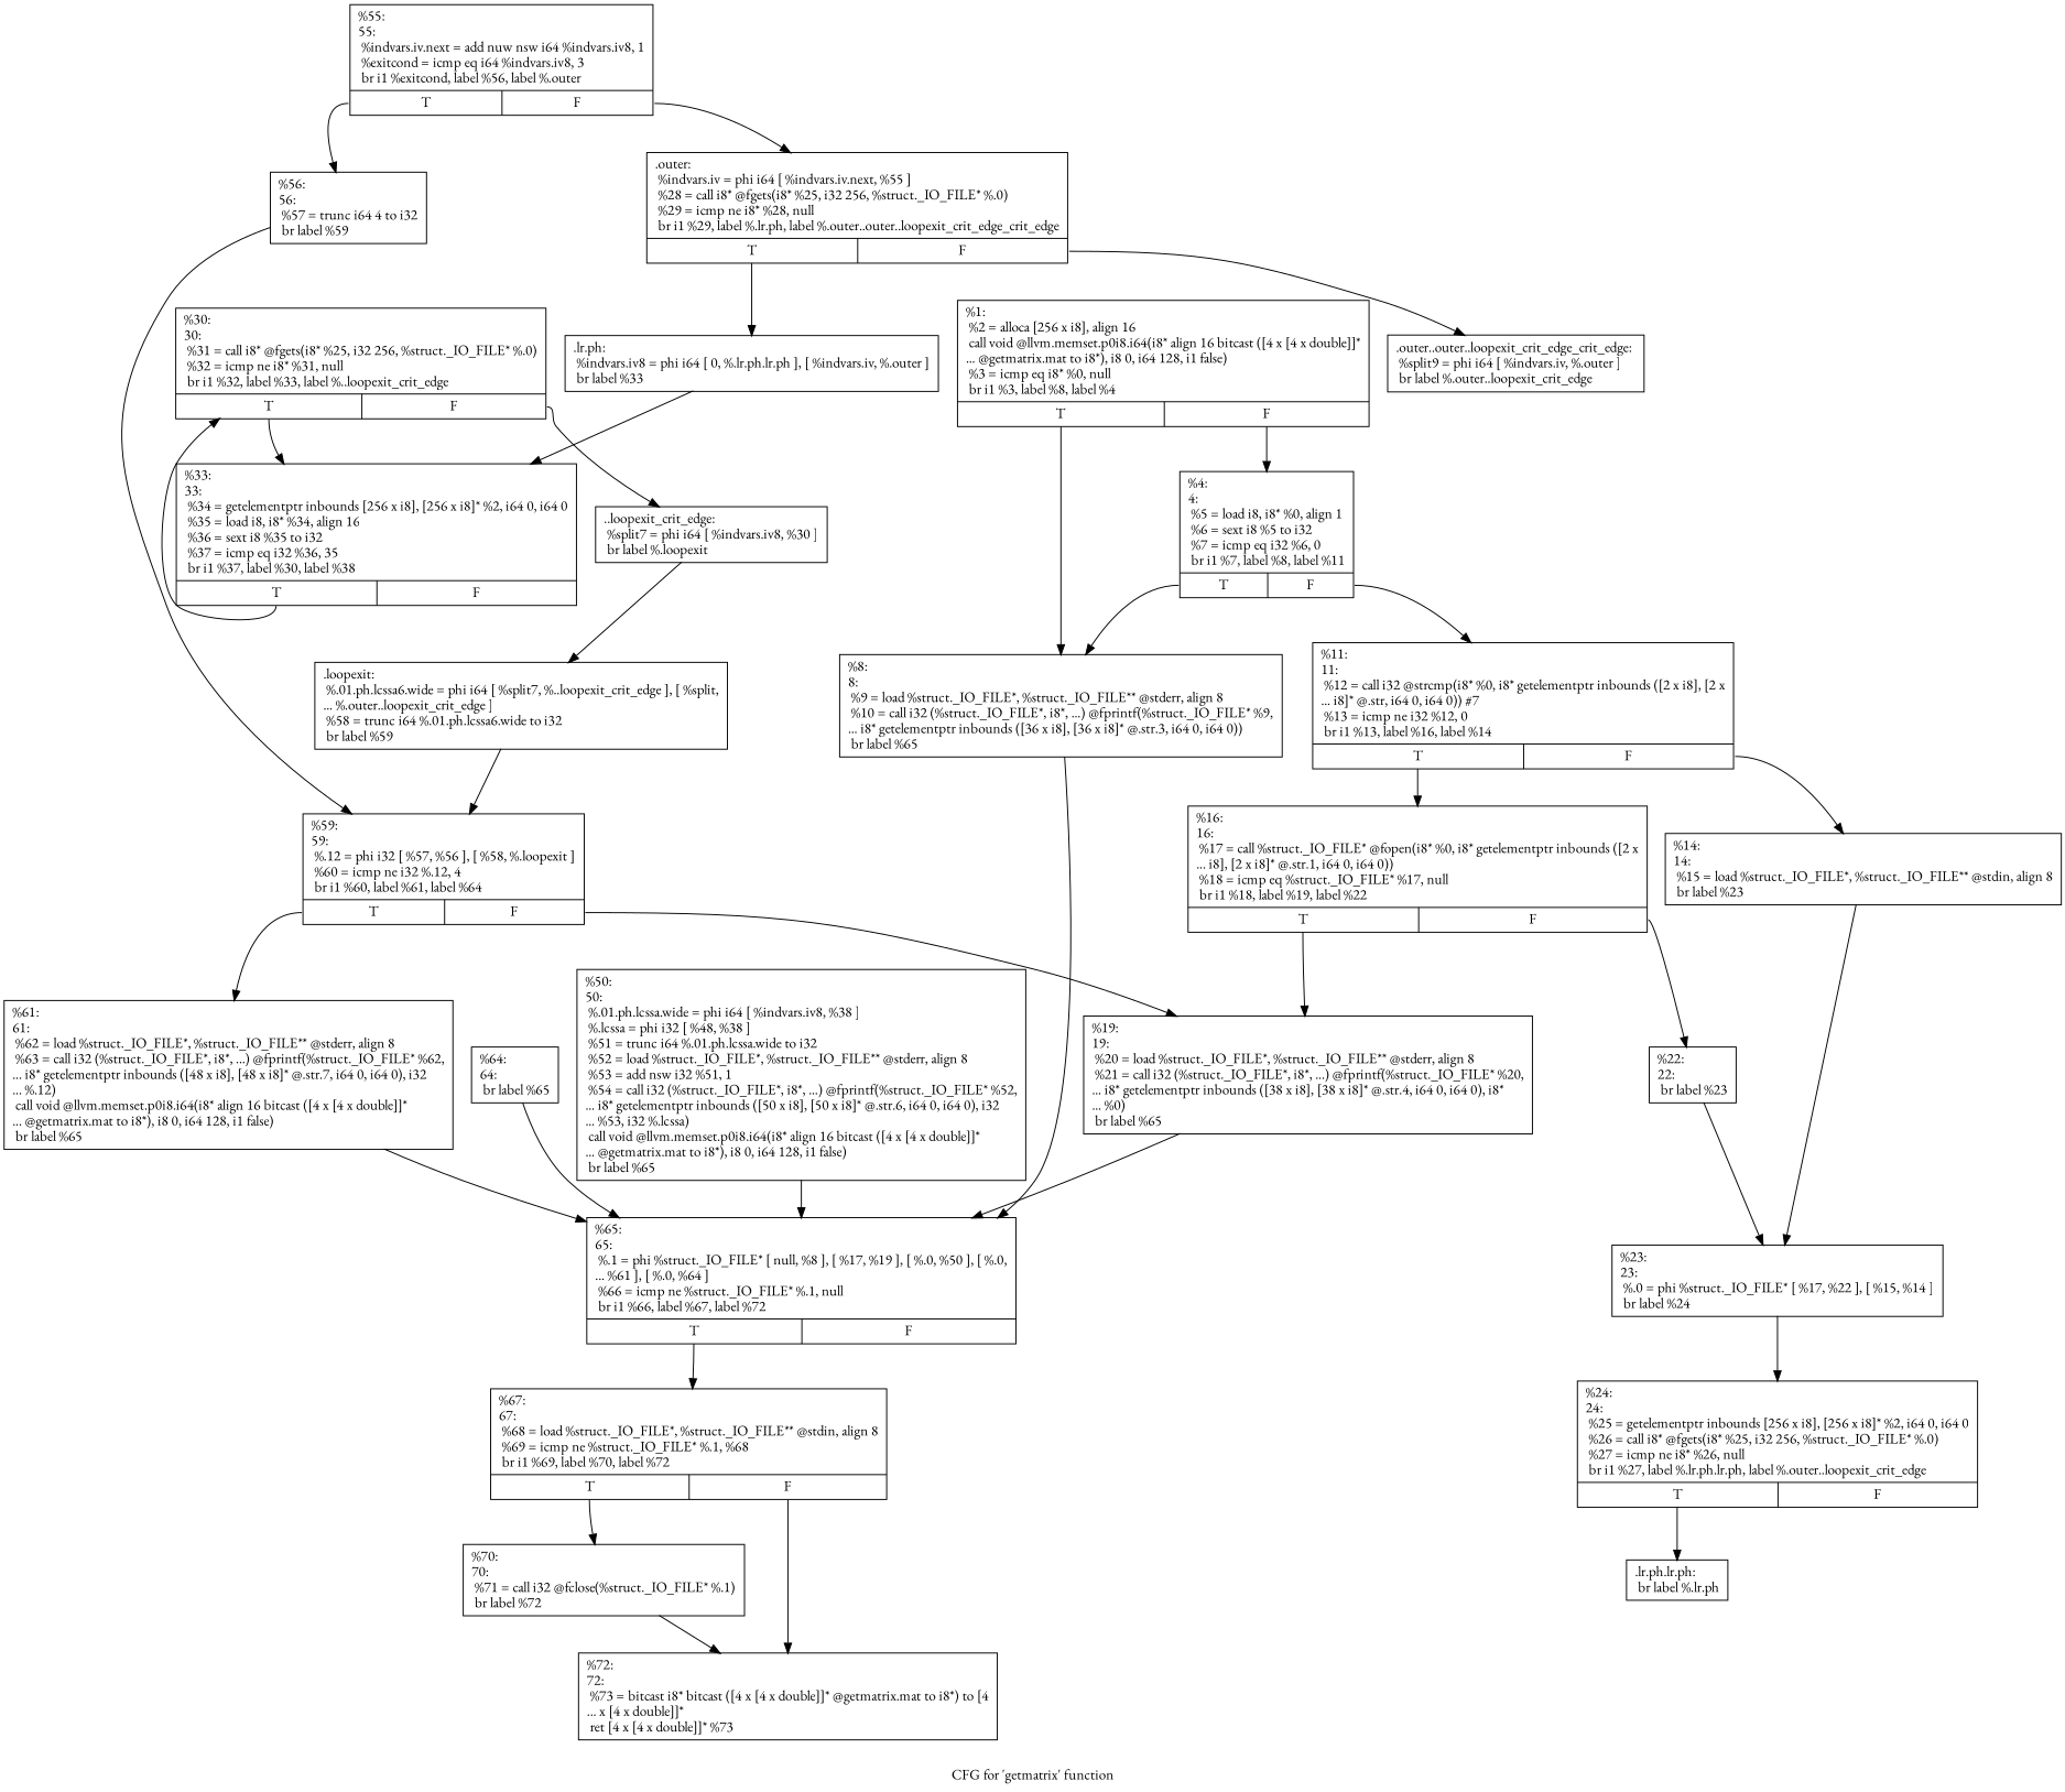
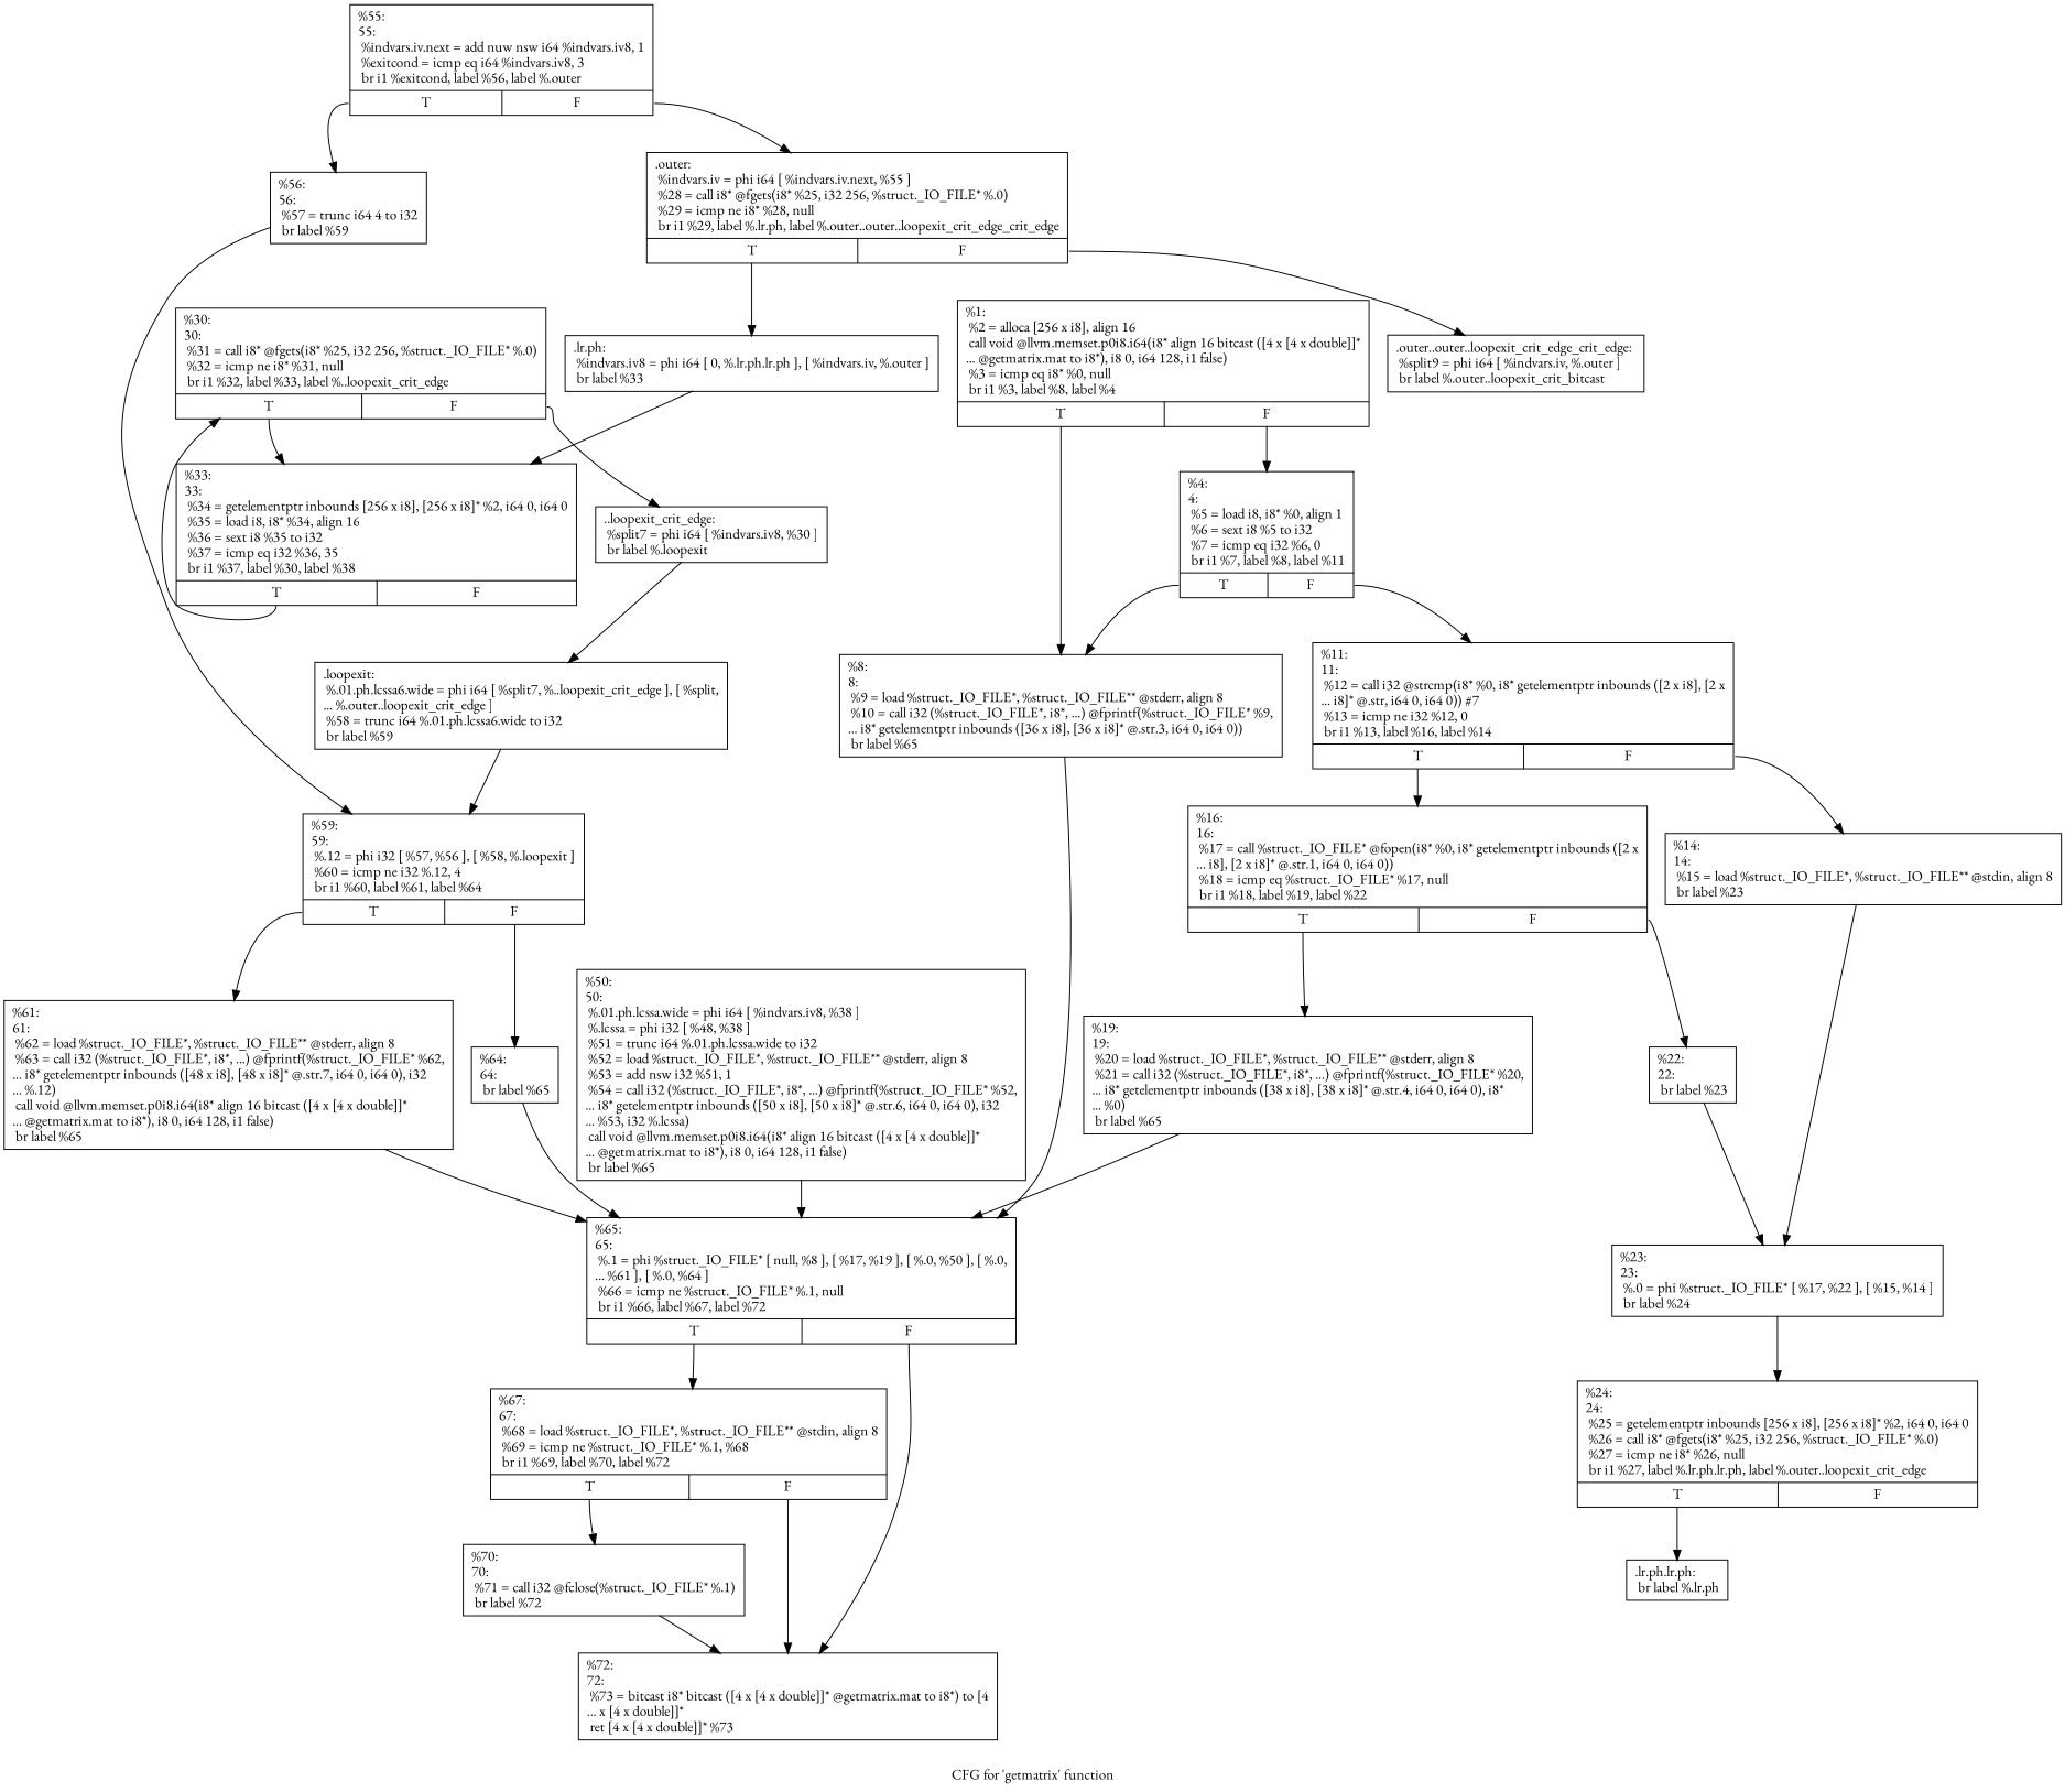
  digraph {
    fontname="EB Garamond"
    label="CFG for 'getmatrix' function"
    node [fontname="EB Garamond" shape=record]
    edge [fontname="EB Garamond"]
    n1 [label="{%1:\l  %2 = alloca [256 x i8], align 16\l  call void @llvm.memset.p0i8.i64(i8* align 16 bitcast ([4 x [4 x double]]*\l... @getmatrix.mat to i8*), i8 0, i64 128, i1 false)\l  %3 = icmp eq i8* %0, null\l  br i1 %3, label %8, label %4\l|{<s0>T|<s1>F}}"]
    n2 [label="{%8:\l8:                                                \l  %9 = load %struct._IO_FILE*, %struct._IO_FILE** @stderr, align 8\l  %10 = call i32 (%struct._IO_FILE*, i8*, ...) @fprintf(%struct._IO_FILE* %9,\l... i8* getelementptr inbounds ([36 x i8], [36 x i8]* @.str.3, i64 0, i64 0))\l  br label %65\l}"]
    n3 [label="{%4:\l4:                                                \l  %5 = load i8, i8* %0, align 1\l  %6 = sext i8 %5 to i32\l  %7 = icmp eq i32 %6, 0\l  br i1 %7, label %8, label %11\l|{<s0>T|<s1>F}}"]
    n4 [label="{%65:\l65:                                               \l  %.1 = phi %struct._IO_FILE* [ null, %8 ], [ %17, %19 ], [ %.0, %50 ], [ %.0,\l... %61 ], [ %.0, %64 ]\l  %66 = icmp ne %struct._IO_FILE* %.1, null\l  br i1 %66, label %67, label %72\l|{<s0>T|<s1>F}}"]
    n5 [label="{%11:\l11:                                               \l  %12 = call i32 @strcmp(i8* %0, i8* getelementptr inbounds ([2 x i8], [2 x\l... i8]* @.str, i64 0, i64 0)) #7\l  %13 = icmp ne i32 %12, 0\l  br i1 %13, label %16, label %14\l|{<s0>T|<s1>F}}"]
    n6 [label="{%67:\l67:                                               \l  %68 = load %struct._IO_FILE*, %struct._IO_FILE** @stdin, align 8\l  %69 = icmp ne %struct._IO_FILE* %.1, %68\l  br i1 %69, label %70, label %72\l|{<s0>T|<s1>F}}"]
    n7 [label="{%72:\l72:                                               \l  %73 = bitcast i8* bitcast ([4 x [4 x double]]* @getmatrix.mat to i8*) to [4\l... x [4 x double]]*\l  ret [4 x [4 x double]]* %73\l}"]
    n8 [label="{%16:\l16:                                               \l  %17 = call %struct._IO_FILE* @fopen(i8* %0, i8* getelementptr inbounds ([2 x\l... i8], [2 x i8]* @.str.1, i64 0, i64 0))\l  %18 = icmp eq %struct._IO_FILE* %17, null\l  br i1 %18, label %19, label %22\l|{<s0>T|<s1>F}}"]
    n9 [label="{%14:\l14:                                               \l  %15 = load %struct._IO_FILE*, %struct._IO_FILE** @stdin, align 8\l  br label %23\l}"]
    n10 [label="{%19:\l19:                                               \l  %20 = load %struct._IO_FILE*, %struct._IO_FILE** @stderr, align 8\l  %21 = call i32 (%struct._IO_FILE*, i8*, ...) @fprintf(%struct._IO_FILE* %20,\l... i8* getelementptr inbounds ([38 x i8], [38 x i8]* @.str.4, i64 0, i64 0), i8*\l... %0)\l  br label %65\l}"]
    n11 [label="{%22:\l22:                                               \l  br label %23\l}"]
    n12 [label="{%23:\l23:                                               \l  %.0 = phi %struct._IO_FILE* [ %17, %22 ], [ %15, %14 ]\l  br label %24\l}"]
    n13 [label="{%70:\l70:                                               \l  %71 = call i32 @fclose(%struct._IO_FILE* %.1)\l  br label %72\l}"]
    n14 [label="{%24:\l24:                                               \l  %25 = getelementptr inbounds [256 x i8], [256 x i8]* %2, i64 0, i64 0\l  %26 = call i8* @fgets(i8* %25, i32 256, %struct._IO_FILE* %.0)\l  %27 = icmp ne i8* %26, null\l  br i1 %27, label %.lr.ph.lr.ph, label %.outer..loopexit_crit_edge\l|{<s0>T|<s1>F}}"]
    n15 [label="{.lr.ph.lr.ph:                                     \l  br label %.lr.ph\l}"]
    n16 [label="{.lr.ph:                                           \l  %indvars.iv8 = phi i64 [ 0, %.lr.ph.lr.ph ], [ %indvars.iv, %.outer ]\l  br label %33\l}"]
    n17 [label="{%33:\l33:                                               \l  %34 = getelementptr inbounds [256 x i8], [256 x i8]* %2, i64 0, i64 0\l  %35 = load i8, i8* %34, align 16\l  %36 = sext i8 %35 to i32\l  %37 = icmp eq i32 %36, 35\l  br i1 %37, label %30, label %38\l|{<s0>T|<s1>F}}"]
    n18 [label="{.loopexit:                                        \l  %.01.ph.lcssa6.wide = phi i64 [ %split7, %..loopexit_crit_edge ], [ %split,\l... %.outer..loopexit_crit_edge ]\l  %58 = trunc i64 %.01.ph.lcssa6.wide to i32\l  br label %59\l}"]
    n19 [label="{%59:\l59:                                               \l  %.12 = phi i32 [ %57, %56 ], [ %58, %.loopexit ]\l  %60 = icmp ne i32 %.12, 4\l  br i1 %60, label %61, label %64\l|{<s0>T|<s1>F}}"]
    n20 [label="{%30:\l30:                                               \l  %31 = call i8* @fgets(i8* %25, i32 256, %struct._IO_FILE* %.0)\l  %32 = icmp ne i8* %31, null\l  br i1 %32, label %33, label %..loopexit_crit_edge\l|{<s0>T|<s1>F}}"]
    n21 [label="{.outer:                                           \l  %indvars.iv = phi i64 [ %indvars.iv.next, %55 ]\l  %28 = call i8* @fgets(i8* %25, i32 256, %struct._IO_FILE* %.0)\l  %29 = icmp ne i8* %28, null\l  br i1 %29, label %.lr.ph, label %.outer..outer..loopexit_crit_edge_crit_edge\l|{<s0>T|<s1>F}}"]
-   n22 [label="{.outer..outer..loopexit_crit_edge_crit_edge:      \l  %split9 = phi i64 [ %indvars.iv, %.outer ]\l  br label %.outer..loopexit_crit_edge\l}"]
+   n22 [label="{.outer..outer..loopexit_crit_edge_crit_edge:      \l  %split9 = phi i64 [ %indvars.iv, %.outer ]\l  br label %.outer..loopexit_crit_bitcast\l}"]
    n23 [label="{..loopexit_crit_edge:                             \l  %split7 = phi i64 [ %indvars.iv8, %30 ]\l  br label %.loopexit\l}"]
    n24 [label="{%50:\l50:                                               \l  %.01.ph.lcssa.wide = phi i64 [ %indvars.iv8, %38 ]\l  %.lcssa = phi i32 [ %48, %38 ]\l  %51 = trunc i64 %.01.ph.lcssa.wide to i32\l  %52 = load %struct._IO_FILE*, %struct._IO_FILE** @stderr, align 8\l  %53 = add nsw i32 %51, 1\l  %54 = call i32 (%struct._IO_FILE*, i8*, ...) @fprintf(%struct._IO_FILE* %52,\l... i8* getelementptr inbounds ([50 x i8], [50 x i8]* @.str.6, i64 0, i64 0), i32\l... %53, i32 %.lcssa)\l  call void @llvm.memset.p0i8.i64(i8* align 16 bitcast ([4 x [4 x double]]*\l... @getmatrix.mat to i8*), i8 0, i64 128, i1 false)\l  br label %65\l}"]
    n25 [label="{%55:\l55:                                               \l  %indvars.iv.next = add nuw nsw i64 %indvars.iv8, 1\l  %exitcond = icmp eq i64 %indvars.iv8, 3\l  br i1 %exitcond, label %56, label %.outer\l|{<s0>T|<s1>F}}"]
    n26 [label="{%56:\l56:                                               \l  %57 = trunc i64 4 to i32\l  br label %59\l}"]
    n27 [label="{%61:\l61:                                               \l  %62 = load %struct._IO_FILE*, %struct._IO_FILE** @stderr, align 8\l  %63 = call i32 (%struct._IO_FILE*, i8*, ...) @fprintf(%struct._IO_FILE* %62,\l... i8* getelementptr inbounds ([48 x i8], [48 x i8]* @.str.7, i64 0, i64 0), i32\l... %.12)\l  call void @llvm.memset.p0i8.i64(i8* align 16 bitcast ([4 x [4 x double]]*\l... @getmatrix.mat to i8*), i8 0, i64 128, i1 false)\l  br label %65\l}"]
    n28 [label="{%64:\l64:                                               \l  br label %65\l}"]
    n1 -> n2 [tailport=s0]
    n1 -> n3 [tailport=s1]
    n2 -> n4
    n3 -> n2 [tailport=s0]
    n3 -> n5 [tailport=s1]
    n4 -> n6 [tailport=s0]
+   n4 -> n7 [tailport=s1]
    n5 -> n8 [tailport=s0]
    n5 -> n9 [tailport=s1]
    n6 -> n7 [tailport=s1]
    n6 -> n13 [tailport=s0]
    n8 -> n10 [tailport=s0]
    n8 -> n11 [tailport=s1]
    n9 -> n12
    n10 -> n4
    n11 -> n12
    n12 -> n14
    n13 -> n7
    n14 -> n15 [tailport=s0]
    n16 -> n17
    n17 -> n20 [tailport=s0]
    n18 -> n19
    n19 -> n27 [tailport=s0]
-   n19 -> n10 [tailport=s1]
+   n19 -> n28 [tailport=s1]
    n20 -> n17 [tailport=s0]
    n20 -> n23 [tailport=s1]
    n21 -> n16 [tailport=s0]
    n21 -> n22 [tailport=s1]
    n23 -> n18
    n24 -> n4
    n25 -> n21 [tailport=s1]
    n25 -> n26 [tailport=s0]
    n26 -> n19
    n27 -> n4
    n28 -> n4
  }
